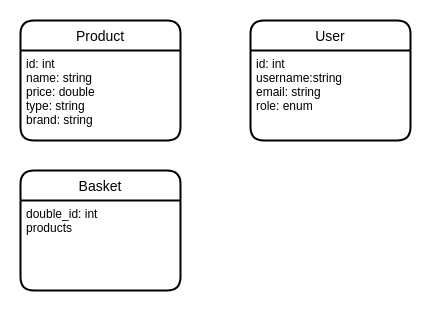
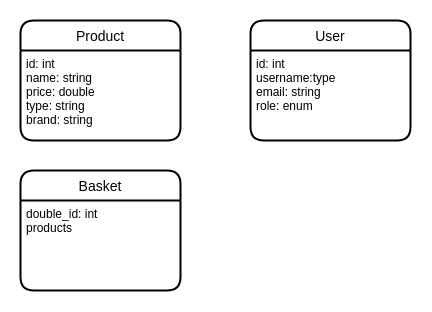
  <mxCell id="0" />
  <mxCell id="1" parent="0" />
  <mxCell id="2" value="Product" style="swimlane;childLayout=stackLayout;horizontal=1;startSize=30;horizontalStack=0;rounded=1;fontSize=14;fontStyle=0;strokeWidth=2;resizeParent=0;resizeLast=1;shadow=0;dashed=0;align=center;" parent="1" vertex="1"><mxGeometry x="20" y="20" width="160" height="120" as="geometry" /></mxCell>
  <mxCell id="3" value="id: int&#10;name: string&#10;price: double&#10;type: string&#10;brand: string" style="align=left;strokeColor=none;fillColor=none;spacingLeft=4;fontSize=12;verticalAlign=top;resizable=0;rotatable=0;part=1;" parent="2" vertex="1"><mxGeometry y="30" width="160" height="90" as="geometry" /></mxCell>
  <mxCell id="4" value="User" style="swimlane;childLayout=stackLayout;horizontal=1;startSize=30;horizontalStack=0;rounded=1;fontSize=14;fontStyle=0;strokeWidth=2;resizeParent=0;resizeLast=1;shadow=0;dashed=0;align=center;" parent="1" vertex="1"><mxGeometry x="250" y="20" width="160" height="120" as="geometry" /></mxCell>
- <mxCell id="5" value="id: int&#10;username:string&#10;email: string&#10;role: enum" style="align=left;strokeColor=none;fillColor=none;spacingLeft=4;fontSize=12;verticalAlign=top;resizable=0;rotatable=0;part=1;" parent="4" vertex="1"><mxGeometry y="30" width="160" height="90" as="geometry" /></mxCell>
+ <mxCell id="5" value="id: int&#10;username:type&#10;email: string&#10;role: enum" style="align=left;strokeColor=none;fillColor=none;spacingLeft=4;fontSize=12;verticalAlign=top;resizable=0;rotatable=0;part=1;" parent="4" vertex="1"><mxGeometry y="30" width="160" height="90" as="geometry" /></mxCell>
  <mxCell id="6" value="Basket" style="swimlane;childLayout=stackLayout;horizontal=1;startSize=30;horizontalStack=0;rounded=1;fontSize=14;fontStyle=0;strokeWidth=2;resizeParent=0;resizeLast=1;shadow=0;dashed=0;align=center;" parent="1" vertex="1"><mxGeometry x="20" y="170" width="160" height="120" as="geometry" /></mxCell>
  <mxCell id="7" value="double_id: int &#10;products" style="align=left;strokeColor=none;fillColor=none;spacingLeft=4;fontSize=12;verticalAlign=top;resizable=0;rotatable=0;part=1;" parent="6" vertex="1"><mxGeometry y="30" width="160" height="90" as="geometry" /></mxCell>
